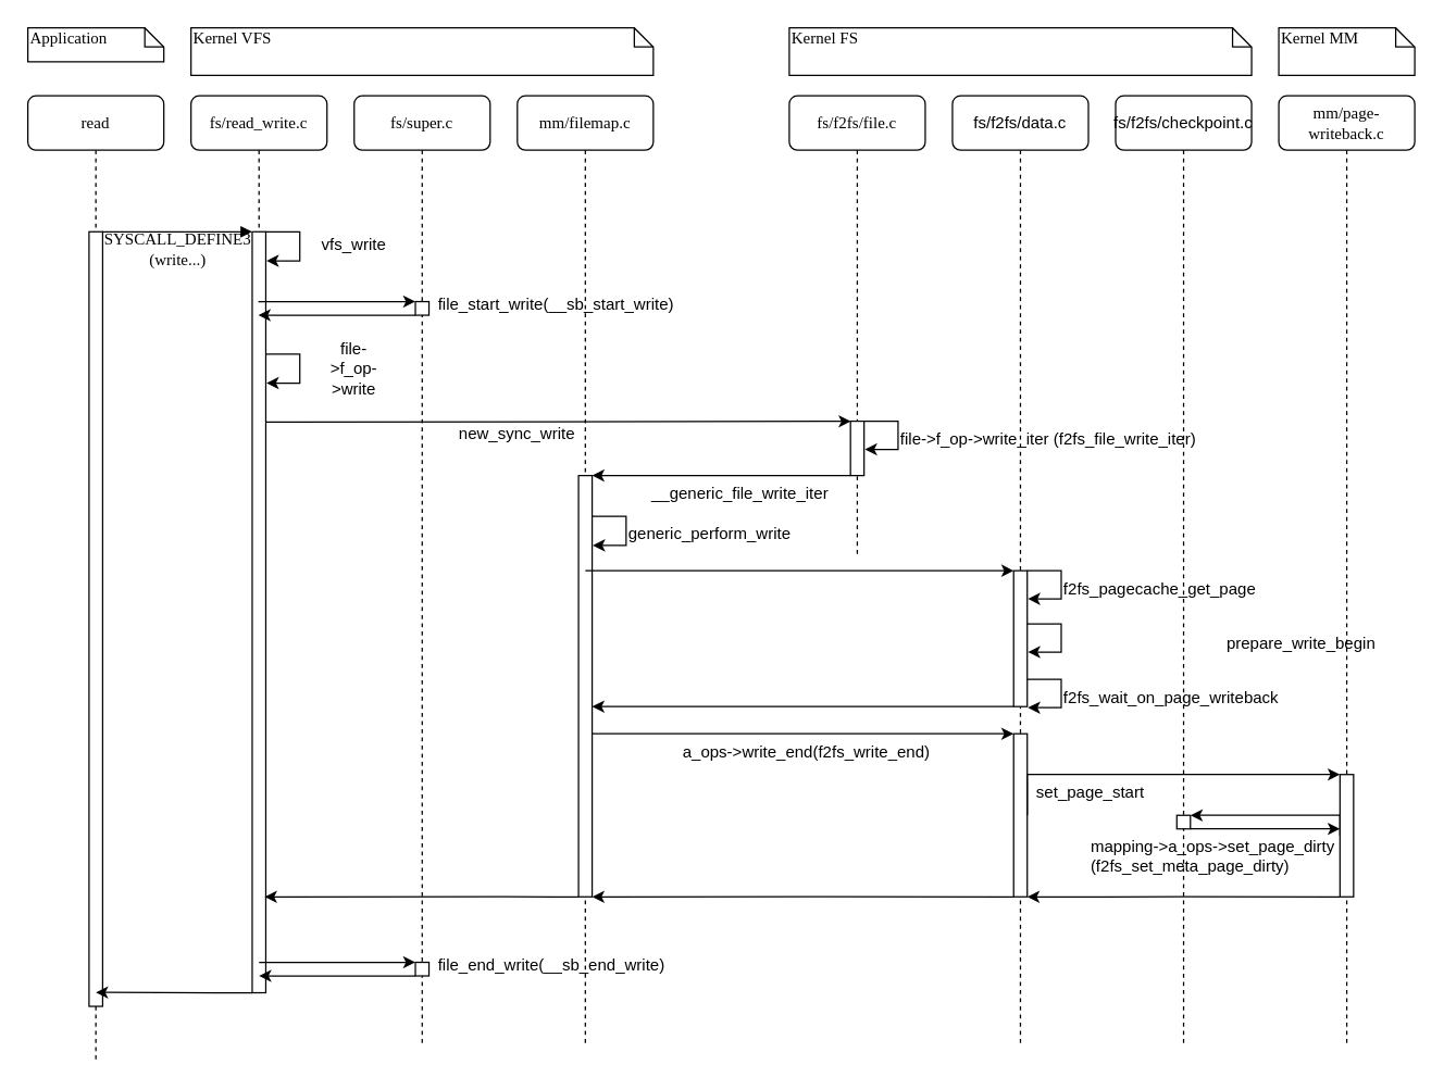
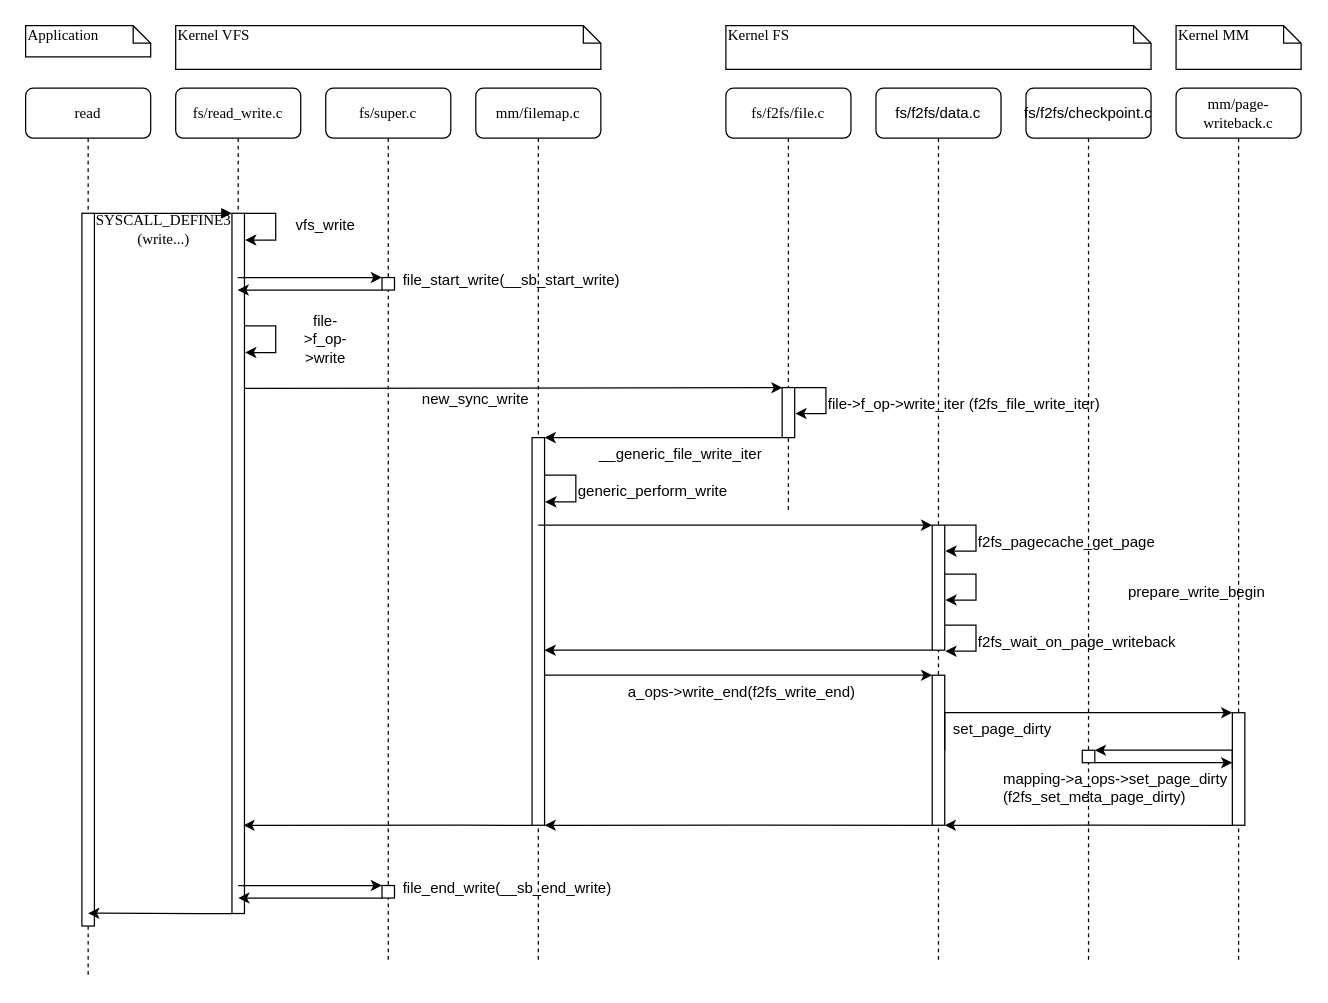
  <mxCell id="0" />
  <mxCell id="1" parent="0" />
  <mxCell id="2" value="fs/read_write.c" style="shape=umlLifeline;perimeter=lifelinePerimeter;whiteSpace=wrap;html=1;container=1;collapsible=0;recursiveResize=0;outlineConnect=0;rounded=1;shadow=0;comic=0;labelBackgroundColor=none;strokeWidth=1;fontFamily=Verdana;fontSize=12;align=center;" parent="1" vertex="1"><mxGeometry x="140" y="70" width="100" height="170" as="geometry" /></mxCell>
  <mxCell id="3" value="fs/f2fs/file.c" style="shape=umlLifeline;perimeter=lifelinePerimeter;whiteSpace=wrap;html=1;container=1;collapsible=0;recursiveResize=0;outlineConnect=0;rounded=1;shadow=0;comic=0;labelBackgroundColor=none;strokeWidth=1;fontFamily=Verdana;fontSize=12;align=center;" parent="1" vertex="1"><mxGeometry x="580" y="70" width="100" height="340" as="geometry" /></mxCell>
  <mxCell id="4" value="" style="html=1;points=[];perimeter=orthogonalPerimeter;rounded=0;shadow=0;comic=0;labelBackgroundColor=none;strokeWidth=1;fontFamily=Verdana;fontSize=12;align=center;" parent="3" vertex="1"><mxGeometry x="45" y="239.41" width="10" height="40" as="geometry" /></mxCell>
  <mxCell id="5" value="read" style="shape=umlLifeline;perimeter=lifelinePerimeter;whiteSpace=wrap;html=1;container=1;collapsible=0;recursiveResize=0;outlineConnect=0;rounded=1;shadow=0;comic=0;labelBackgroundColor=none;strokeWidth=1;fontFamily=Verdana;fontSize=12;align=center;" parent="1" vertex="1"><mxGeometry x="20" y="70" width="100" height="710" as="geometry" /></mxCell>
  <mxCell id="6" value="" style="html=1;points=[];perimeter=orthogonalPerimeter;rounded=0;shadow=0;comic=0;labelBackgroundColor=none;strokeWidth=1;fontFamily=Verdana;fontSize=12;align=center;" parent="5" vertex="1"><mxGeometry x="45" y="100" width="10" height="570" as="geometry" /></mxCell>
  <mxCell id="7" value="&lt;div&gt;SYSCALL_DEFINE3&lt;/div&gt;&lt;div&gt;(write...)&lt;/div&gt;" style="html=1;verticalAlign=bottom;endArrow=block;entryX=0;entryY=0;labelBackgroundColor=none;fontFamily=Verdana;fontSize=12;edgeStyle=elbowEdgeStyle;elbow=vertical;entryDx=0;entryDy=0;" parent="1" source="6" target="21" edge="1"><mxGeometry y="-30" relative="1" as="geometry"><mxPoint x="200" y="170" as="sourcePoint" /><mxPoint x="265" y="160" as="targetPoint" /><mxPoint as="offset" /></mxGeometry></mxCell>
  <mxCell id="8" value="Application" style="shape=note;whiteSpace=wrap;html=1;size=14;verticalAlign=top;align=left;spacingTop=-6;rounded=0;shadow=0;comic=0;labelBackgroundColor=none;strokeWidth=1;fontFamily=Verdana;fontSize=12" parent="1" vertex="1"><mxGeometry x="20" y="20" width="100" height="25" as="geometry" /></mxCell>
  <mxCell id="9" value="Kernel VFS" style="shape=note;whiteSpace=wrap;html=1;size=14;verticalAlign=top;align=left;spacingTop=-6;rounded=0;shadow=0;comic=0;labelBackgroundColor=none;strokeWidth=1;fontFamily=Verdana;fontSize=12" parent="1" vertex="1"><mxGeometry x="140" y="20" width="340" height="35" as="geometry" /></mxCell>
  <mxCell id="10" value="Kernel FS" style="shape=note;whiteSpace=wrap;html=1;size=14;verticalAlign=top;align=left;spacingTop=-6;rounded=0;shadow=0;comic=0;labelBackgroundColor=none;strokeWidth=1;fontFamily=Verdana;fontSize=12" parent="1" vertex="1"><mxGeometry x="580" y="20" width="340" height="35" as="geometry" /></mxCell>
  <mxCell id="11" value="vfs_write" style="text;html=1;strokeColor=none;fillColor=none;align=center;verticalAlign=middle;whiteSpace=wrap;rounded=0;" parent="1" vertex="1"><mxGeometry x="240" y="170" width="40" height="20" as="geometry" /></mxCell>
  <mxCell id="12" value="file-&amp;gt;f_op-&amp;gt;write" style="text;html=1;strokeColor=none;fillColor=none;align=center;verticalAlign=middle;whiteSpace=wrap;rounded=0;" parent="1" vertex="1"><mxGeometry x="240" y="261.41" width="40" height="20" as="geometry" /></mxCell>
  <mxCell id="13" value="" style="endArrow=classic;html=1;exitX=1;exitY=0.25;exitDx=0;exitDy=0;entryX=0.028;entryY=0.002;entryDx=0;entryDy=0;entryPerimeter=0;" parent="1" source="21" target="4" edge="1"><mxGeometry width="50" height="50" relative="1" as="geometry"><mxPoint x="190" y="230" as="sourcePoint" /><mxPoint x="580" y="230" as="targetPoint" /></mxGeometry></mxCell>
  <mxCell id="14" value="new_sync_write" style="text;html=1;strokeColor=none;fillColor=none;align=center;verticalAlign=middle;whiteSpace=wrap;rounded=0;" parent="1" vertex="1"><mxGeometry x="360" y="309.41" width="40" height="20" as="geometry" /></mxCell>
  <mxCell id="15" value="file-&amp;gt;f_op-&amp;gt;write_iter (f2fs_file_write_iter)" style="text;html=1;" parent="1" vertex="1"><mxGeometry x="660" y="309.41" width="270" height="30" as="geometry" /></mxCell>
  <mxCell id="16" value="&lt;span style=&quot;white-space: normal ; font-family: &amp;#34;helvetica&amp;#34;&quot;&gt;fs/f2fs/data.c&lt;/span&gt;" style="shape=umlLifeline;perimeter=lifelinePerimeter;whiteSpace=wrap;html=1;container=1;collapsible=0;recursiveResize=0;outlineConnect=0;rounded=1;shadow=0;comic=0;labelBackgroundColor=none;strokeWidth=1;fontFamily=Verdana;fontSize=12;align=center;" parent="1" vertex="1" connectable="0"><mxGeometry x="700" y="70" width="100" height="700" as="geometry" /></mxCell>
  <mxCell id="17" value="" style="rounded=0;whiteSpace=wrap;html=1;" vertex="1" parent="16"><mxGeometry x="45" y="349.41" width="10" height="100" as="geometry" /></mxCell>
  <mxCell id="18" value="" style="rounded=0;whiteSpace=wrap;html=1;" vertex="1" parent="16"><mxGeometry x="45" y="469.41" width="10" height="120" as="geometry" /></mxCell>
  <mxCell id="19" value="" style="endArrow=classic;html=1;entryX=0;entryY=0;entryDx=0;entryDy=0;" edge="1" parent="16" target="18"><mxGeometry width="50" height="50" relative="1" as="geometry"><mxPoint x="-270" y="469.41" as="sourcePoint" /><mxPoint x="-90" y="589.41" as="targetPoint" /></mxGeometry></mxCell>
  <mxCell id="20" style="edgeStyle=orthogonalEdgeStyle;rounded=0;orthogonalLoop=1;jettySize=auto;html=1;exitX=0;exitY=1;exitDx=0;exitDy=0;entryX=0.5;entryY=0.982;entryDx=0;entryDy=0;entryPerimeter=0;" edge="1" parent="1" source="21" target="6"><mxGeometry relative="1" as="geometry"><Array as="points"><mxPoint x="160" y="730" /><mxPoint x="160" y="730" /></Array></mxGeometry></mxCell>
  <mxCell id="21" value="" style="rounded=0;whiteSpace=wrap;html=1;" parent="1" vertex="1"><mxGeometry x="185" y="170" width="10" height="560" as="geometry" /></mxCell>
  <mxCell id="22" style="edgeStyle=orthogonalEdgeStyle;rounded=0;orthogonalLoop=1;jettySize=auto;html=1;exitX=1;exitY=0;exitDx=0;exitDy=0;entryX=1.051;entryY=0.069;entryDx=0;entryDy=0;entryPerimeter=0;" parent="1" edge="1"><mxGeometry relative="1" as="geometry"><mxPoint x="195.51" y="281.4" as="targetPoint" /><mxPoint x="195" y="260.01" as="sourcePoint" /><Array as="points"><mxPoint x="220" y="260.01" /><mxPoint x="220" y="281.01" /></Array></mxGeometry></mxCell>
  <mxCell id="23" value="" style="endArrow=classic;html=1;entryX=1;entryY=0;entryDx=0;entryDy=0;" parent="1" source="4" target="25" edge="1"><mxGeometry width="50" height="50" relative="1" as="geometry"><mxPoint x="580" y="349.41" as="sourcePoint" /><mxPoint x="210" y="349.41" as="targetPoint" /></mxGeometry></mxCell>
  <mxCell id="24" value="mm/filemap.c" style="shape=umlLifeline;perimeter=lifelinePerimeter;whiteSpace=wrap;html=1;container=1;collapsible=0;recursiveResize=0;outlineConnect=0;rounded=1;shadow=0;comic=0;labelBackgroundColor=none;strokeWidth=1;fontFamily=Verdana;fontSize=12;align=center;" parent="1" vertex="1"><mxGeometry x="380" y="70" width="100" height="700" as="geometry" /></mxCell>
  <mxCell id="25" value="" style="rounded=0;whiteSpace=wrap;html=1;" parent="24" vertex="1"><mxGeometry x="45" y="279.41" width="10" height="310" as="geometry" /></mxCell>
  <mxCell id="26" value="__generic_file_write_iter" style="text;html=1;" parent="1" vertex="1"><mxGeometry x="477.43" y="349.41" width="135.14" height="30" as="geometry" /></mxCell>
  <mxCell id="27" style="edgeStyle=orthogonalEdgeStyle;rounded=0;orthogonalLoop=1;jettySize=auto;html=1;exitX=1;exitY=0;exitDx=0;exitDy=0;entryX=1.051;entryY=0.069;entryDx=0;entryDy=0;entryPerimeter=0;" parent="1" edge="1"><mxGeometry relative="1" as="geometry"><mxPoint x="435.51" y="400.8" as="targetPoint" /><mxPoint x="435" y="379.41" as="sourcePoint" /><Array as="points"><mxPoint x="460" y="379.41" /><mxPoint x="460" y="400.41" /></Array></mxGeometry></mxCell>
  <mxCell id="28" value="Kernel MM" style="shape=note;whiteSpace=wrap;html=1;size=14;verticalAlign=top;align=left;spacingTop=-6;rounded=0;shadow=0;comic=0;labelBackgroundColor=none;strokeWidth=1;fontFamily=Verdana;fontSize=12" parent="1" vertex="1"><mxGeometry x="940" y="20" width="100" height="35" as="geometry" /></mxCell>
  <mxCell id="29" value="mm/page-writeback.c" style="shape=umlLifeline;perimeter=lifelinePerimeter;whiteSpace=wrap;html=1;container=1;collapsible=0;recursiveResize=0;outlineConnect=0;rounded=1;shadow=0;comic=0;labelBackgroundColor=none;strokeWidth=1;fontFamily=Verdana;fontSize=12;align=center;" parent="1" vertex="1"><mxGeometry x="940" y="70" width="100" height="700" as="geometry" /></mxCell>
  <mxCell id="30" value="prepare_write_begin" style="text;html=1;" vertex="1" parent="29"><mxGeometry x="-40" y="389.41" width="130" height="30" as="geometry" /></mxCell>
  <mxCell id="31" style="edgeStyle=orthogonalEdgeStyle;rounded=0;orthogonalLoop=1;jettySize=auto;html=1;exitX=1;exitY=0;exitDx=0;exitDy=0;entryX=1.056;entryY=0.346;entryDx=0;entryDy=0;entryPerimeter=0;" edge="1" parent="1"><mxGeometry relative="1" as="geometry"><mxPoint x="635.56" y="330.17" as="targetPoint" /><Array as="points"><mxPoint x="660" y="309.41" /><mxPoint x="660" y="330.41" /></Array><mxPoint x="635" y="309.41" as="sourcePoint" /></mxGeometry></mxCell>
  <mxCell id="32" value="generic_perform_write" style="text;html=1;" vertex="1" parent="1"><mxGeometry x="460" y="379.41" width="140" height="30" as="geometry" /></mxCell>
  <mxCell id="33" value="a_ops-&amp;gt;write_end(f2fs_write_end)" style="text;html=1;" vertex="1" parent="1"><mxGeometry x="500" y="539.41" width="120" height="30" as="geometry" /></mxCell>
  <mxCell id="34" value="" style="endArrow=classic;html=1;entryX=0;entryY=0;entryDx=0;entryDy=0;" edge="1" parent="1" target="17"><mxGeometry width="50" height="50" relative="1" as="geometry"><mxPoint x="430" y="419.41" as="sourcePoint" /><mxPoint x="610" y="539.41" as="targetPoint" /></mxGeometry></mxCell>
  <mxCell id="35" value="f2fs_pagecache_get_page" style="text;html=1;" vertex="1" parent="1"><mxGeometry x="780" y="419.41" width="170" height="30" as="geometry" /></mxCell>
  <mxCell id="36" style="edgeStyle=orthogonalEdgeStyle;rounded=0;orthogonalLoop=1;jettySize=auto;html=1;exitX=1;exitY=0;exitDx=0;exitDy=0;entryX=1.056;entryY=0.346;entryDx=0;entryDy=0;entryPerimeter=0;" edge="1" parent="1"><mxGeometry relative="1" as="geometry"><mxPoint x="755.53" y="440.17" as="targetPoint" /><Array as="points"><mxPoint x="779.97" y="419.41" /><mxPoint x="779.97" y="440.41" /></Array><mxPoint x="754.97" y="419.41" as="sourcePoint" /></mxGeometry></mxCell>
  <mxCell id="37" style="edgeStyle=orthogonalEdgeStyle;rounded=0;orthogonalLoop=1;jettySize=auto;html=1;exitX=1;exitY=0;exitDx=0;exitDy=0;entryX=1.056;entryY=0.346;entryDx=0;entryDy=0;entryPerimeter=0;" edge="1" parent="1"><mxGeometry relative="1" as="geometry"><mxPoint x="755.56" y="479.34" as="targetPoint" /><Array as="points"><mxPoint x="780" y="458.58" /><mxPoint x="780" y="479.58" /></Array><mxPoint x="755" y="458.58" as="sourcePoint" /></mxGeometry></mxCell>
  <mxCell id="38" value="f2fs_wait_on_page_writeback" style="text;html=1;" vertex="1" parent="1"><mxGeometry x="780" y="499.41" width="180" height="30" as="geometry" /></mxCell>
  <mxCell id="39" style="edgeStyle=orthogonalEdgeStyle;rounded=0;orthogonalLoop=1;jettySize=auto;html=1;exitX=1;exitY=0;exitDx=0;exitDy=0;entryX=1.056;entryY=0.346;entryDx=0;entryDy=0;entryPerimeter=0;" edge="1" parent="1"><mxGeometry relative="1" as="geometry"><mxPoint x="755.53" y="520.17" as="targetPoint" /><Array as="points"><mxPoint x="779.97" y="499.41" /><mxPoint x="779.97" y="520.41" /></Array><mxPoint x="754.97" y="499.41" as="sourcePoint" /></mxGeometry></mxCell>
  <mxCell id="40" style="edgeStyle=orthogonalEdgeStyle;rounded=0;orthogonalLoop=1;jettySize=auto;html=1;exitX=0;exitY=1;exitDx=0;exitDy=0;" edge="1" parent="1" source="17" target="25"><mxGeometry relative="1" as="geometry"><Array as="points"><mxPoint x="670" y="519.41" /><mxPoint x="670" y="519.41" /></Array></mxGeometry></mxCell>
- <mxCell id="41" value="set_page_start" style="text;html=1;" vertex="1" parent="1"><mxGeometry x="760" y="569.41" width="100" height="30" as="geometry" /></mxCell>
+ <mxCell id="41" value="set_page_dirty" style="text;html=1;" vertex="1" parent="1"><mxGeometry x="760" y="569.41" width="100" height="30" as="geometry" /></mxCell>
  <mxCell id="42" style="edgeStyle=orthogonalEdgeStyle;rounded=0;orthogonalLoop=1;jettySize=auto;html=1;exitX=0;exitY=0.5;exitDx=0;exitDy=0;entryX=1;entryY=0;entryDx=0;entryDy=0;" edge="1" parent="1" source="44" target="48"><mxGeometry relative="1" as="geometry"><Array as="points"><mxPoint x="900" y="599.41" /><mxPoint x="900" y="599.41" /></Array></mxGeometry></mxCell>
  <mxCell id="43" style="edgeStyle=orthogonalEdgeStyle;rounded=0;orthogonalLoop=1;jettySize=auto;html=1;exitX=0;exitY=1;exitDx=0;exitDy=0;entryX=1;entryY=1;entryDx=0;entryDy=0;" edge="1" parent="1" source="44" target="18"><mxGeometry relative="1" as="geometry"><Array as="points"><mxPoint x="870" y="659.41" /><mxPoint x="870" y="659.41" /></Array></mxGeometry></mxCell>
  <mxCell id="44" value="" style="rounded=0;whiteSpace=wrap;html=1;" vertex="1" parent="1"><mxGeometry x="985" y="569.41" width="10" height="90" as="geometry" /></mxCell>
  <mxCell id="45" style="edgeStyle=orthogonalEdgeStyle;rounded=0;orthogonalLoop=1;jettySize=auto;html=1;exitX=1;exitY=0.5;exitDx=0;exitDy=0;entryX=0;entryY=0;entryDx=0;entryDy=0;" edge="1" parent="1" source="18" target="44"><mxGeometry relative="1" as="geometry"><Array as="points"><mxPoint x="840" y="569.41" /><mxPoint x="840" y="569.41" /></Array></mxGeometry></mxCell>
  <mxCell id="46" value="mapping-&amp;gt;a_ops-&amp;gt;set_page_dirty&lt;br&gt;(f2fs_set_meta_page_dirty)" style="text;html=1;" vertex="1" parent="1"><mxGeometry x="800" y="609.41" width="185" height="30" as="geometry" /></mxCell>
  <mxCell id="47" value="&lt;font face=&quot;helvetica&quot;&gt;fs/f2fs/checkpoint.c&lt;/font&gt;" style="shape=umlLifeline;perimeter=lifelinePerimeter;whiteSpace=wrap;html=1;container=1;collapsible=0;recursiveResize=0;outlineConnect=0;rounded=1;shadow=0;comic=0;labelBackgroundColor=none;strokeWidth=1;fontFamily=Verdana;fontSize=12;align=center;" vertex="1" connectable="0" parent="1"><mxGeometry x="820" y="70" width="100" height="700" as="geometry" /></mxCell>
  <mxCell id="48" value="" style="rounded=0;whiteSpace=wrap;html=1;" vertex="1" parent="47"><mxGeometry x="45" y="529.41" width="10" height="10" as="geometry" /></mxCell>
  <mxCell id="49" style="edgeStyle=orthogonalEdgeStyle;rounded=0;orthogonalLoop=1;jettySize=auto;html=1;exitX=1;exitY=1;exitDx=0;exitDy=0;entryX=1;entryY=0;entryDx=0;entryDy=0;" edge="1" parent="1" source="48" target="46"><mxGeometry relative="1" as="geometry"><Array as="points"><mxPoint x="890" y="609.41" /><mxPoint x="890" y="609.41" /></Array></mxGeometry></mxCell>
  <mxCell id="50" style="edgeStyle=orthogonalEdgeStyle;rounded=0;orthogonalLoop=1;jettySize=auto;html=1;exitX=0;exitY=1;exitDx=0;exitDy=0;entryX=1;entryY=1;entryDx=0;entryDy=0;" edge="1" parent="1" source="18" target="25"><mxGeometry relative="1" as="geometry"><Array as="points"><mxPoint x="590" y="659.41" /><mxPoint x="590" y="659.41" /></Array></mxGeometry></mxCell>
  <mxCell id="51" value="file_start_write(__sb_start_write)" style="text;html=1;" vertex="1" parent="1"><mxGeometry x="320" y="210" width="180" height="30" as="geometry" /></mxCell>
  <mxCell id="52" style="edgeStyle=orthogonalEdgeStyle;rounded=0;orthogonalLoop=1;jettySize=auto;html=1;exitX=1;exitY=0;exitDx=0;exitDy=0;entryX=1.051;entryY=0.069;entryDx=0;entryDy=0;entryPerimeter=0;" edge="1" parent="1"><mxGeometry relative="1" as="geometry"><mxPoint x="195.51" y="191.4" as="targetPoint" /><mxPoint x="195" y="170.01" as="sourcePoint" /><Array as="points"><mxPoint x="220" y="170.01" /><mxPoint x="220" y="191.01" /></Array></mxGeometry></mxCell>
  <mxCell id="53" value="fs/super.c" style="shape=umlLifeline;perimeter=lifelinePerimeter;whiteSpace=wrap;html=1;container=1;collapsible=0;recursiveResize=0;outlineConnect=0;rounded=1;shadow=0;comic=0;labelBackgroundColor=none;strokeWidth=1;fontFamily=Verdana;fontSize=12;align=center;" vertex="1" parent="1"><mxGeometry x="260" y="70" width="100" height="700" as="geometry" /></mxCell>
  <mxCell id="54" value="" style="rounded=0;whiteSpace=wrap;html=1;" vertex="1" parent="53"><mxGeometry x="45" y="151.41" width="10" height="10" as="geometry" /></mxCell>
  <mxCell id="55" value="" style="endArrow=classic;html=1;entryX=0;entryY=0;entryDx=0;entryDy=0;" edge="1" parent="1" source="2" target="54"><mxGeometry width="50" height="50" relative="1" as="geometry"><mxPoint x="340" y="230" as="sourcePoint" /><mxPoint x="390" y="180" as="targetPoint" /></mxGeometry></mxCell>
  <mxCell id="56" value="" style="endArrow=classic;html=1;exitX=0;exitY=1;exitDx=0;exitDy=0;" edge="1" parent="1" source="54" target="2"><mxGeometry width="50" height="50" relative="1" as="geometry"><mxPoint x="260.002" y="200" as="sourcePoint" /><mxPoint x="374.78" y="200" as="targetPoint" /></mxGeometry></mxCell>
  <mxCell id="57" style="edgeStyle=orthogonalEdgeStyle;rounded=0;orthogonalLoop=1;jettySize=auto;html=1;exitX=0;exitY=1;exitDx=0;exitDy=0;entryX=0.917;entryY=0.874;entryDx=0;entryDy=0;entryPerimeter=0;" edge="1" parent="1" source="25" target="21"><mxGeometry relative="1" as="geometry"><Array as="points"><mxPoint x="370" y="659" /><mxPoint x="370" y="659" /></Array></mxGeometry></mxCell>
  <mxCell id="58" value="file_end_write(__sb_end_write)" style="text;html=1;" vertex="1" parent="1"><mxGeometry x="320" y="696.19" width="180" height="30" as="geometry" /></mxCell>
  <mxCell id="59" value="" style="rounded=0;whiteSpace=wrap;html=1;" vertex="1" parent="1"><mxGeometry x="305" y="707.6" width="10" height="10" as="geometry" /></mxCell>
  <mxCell id="60" value="" style="endArrow=classic;html=1;entryX=0;entryY=0;entryDx=0;entryDy=0;" edge="1" parent="1" target="59"><mxGeometry width="50" height="50" relative="1" as="geometry"><mxPoint x="190.024" y="707.6" as="sourcePoint" /><mxPoint x="390" y="666.19" as="targetPoint" /></mxGeometry></mxCell>
  <mxCell id="61" value="" style="endArrow=classic;html=1;exitX=0;exitY=1;exitDx=0;exitDy=0;" edge="1" parent="1" source="59"><mxGeometry width="50" height="50" relative="1" as="geometry"><mxPoint x="260.002" y="686.19" as="sourcePoint" /><mxPoint x="190.024" y="717.6" as="targetPoint" /></mxGeometry></mxCell>
